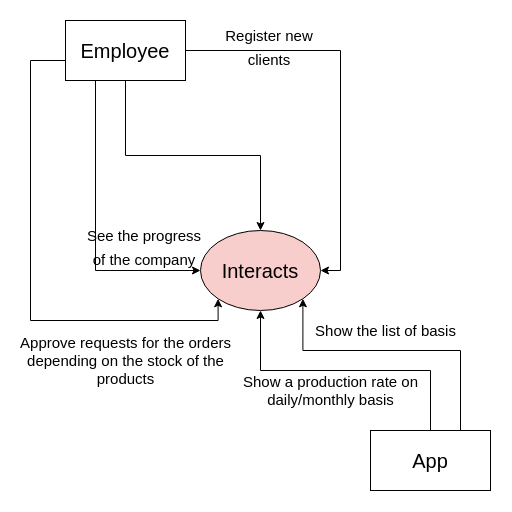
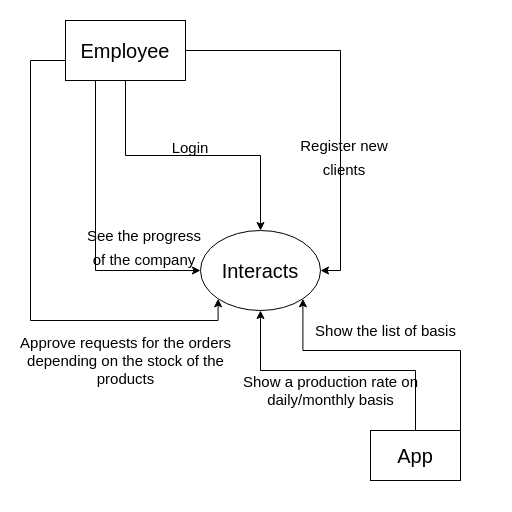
  <mxCell id="0" />
  <mxCell id="1" parent="0" />
  <mxCell id="2" style="edgeStyle=orthogonalEdgeStyle;rounded=0;orthogonalLoop=1;jettySize=auto;html=1;exitX=0.5;exitY=1;exitDx=0;exitDy=0;entryX=0.5;entryY=0;entryDx=0;entryDy=0;fontSize=20;" edge="1" parent="1" source="6" target="7"><mxGeometry relative="1" as="geometry" /></mxCell>
  <mxCell id="3" style="edgeStyle=orthogonalEdgeStyle;rounded=0;orthogonalLoop=1;jettySize=auto;html=1;exitX=0.25;exitY=1;exitDx=0;exitDy=0;entryX=0;entryY=0.5;entryDx=0;entryDy=0;fontSize=15;" edge="1" parent="1" source="6" target="7"><mxGeometry relative="1" as="geometry" /></mxCell>
  <mxCell id="4" style="edgeStyle=orthogonalEdgeStyle;rounded=0;orthogonalLoop=1;jettySize=auto;html=1;exitX=1;exitY=0.5;exitDx=0;exitDy=0;entryX=1;entryY=0.5;entryDx=0;entryDy=0;fontSize=15;" edge="1" parent="1" source="6" target="7"><mxGeometry relative="1" as="geometry" /></mxCell>
  <mxCell id="5" style="edgeStyle=orthogonalEdgeStyle;rounded=0;orthogonalLoop=1;jettySize=auto;html=1;exitX=0;exitY=0.5;exitDx=0;exitDy=0;entryX=0;entryY=1;entryDx=0;entryDy=0;fontSize=15;" edge="1" parent="1" source="6" target="7"><mxGeometry relative="1" as="geometry"><Array as="points"><mxPoint x="30" y="60" /><mxPoint x="30" y="320" /><mxPoint x="218" y="320" /></Array></mxGeometry></mxCell>
  <mxCell id="6" value="Employee" style="rounded=0;whiteSpace=wrap;html=1;fontSize=20;" vertex="1" parent="1"><mxGeometry x="65" y="20" width="120" height="60" as="geometry" /></mxCell>
- <mxCell id="7" value="Interacts" style="ellipse;whiteSpace=wrap;html=1;fontSize=20;fillColor=#f8cecc;" vertex="1" parent="1"><mxGeometry x="200" y="230" width="120" height="80" as="geometry" /></mxCell>
+ <mxCell id="7" value="Interacts" style="ellipse;whiteSpace=wrap;html=1;fontSize=20;" vertex="1" parent="1"><mxGeometry x="200" y="230" width="120" height="80" as="geometry" /></mxCell>
  <mxCell id="8" style="edgeStyle=orthogonalEdgeStyle;rounded=0;orthogonalLoop=1;jettySize=auto;html=1;exitX=0.5;exitY=0;exitDx=0;exitDy=0;entryX=0.5;entryY=1;entryDx=0;entryDy=0;fontSize=15;" edge="1" parent="1" source="10" target="7"><mxGeometry relative="1" as="geometry" /></mxCell>
  <mxCell id="9" style="edgeStyle=orthogonalEdgeStyle;rounded=0;orthogonalLoop=1;jettySize=auto;html=1;exitX=0.75;exitY=0;exitDx=0;exitDy=0;entryX=1;entryY=1;entryDx=0;entryDy=0;fontSize=15;" edge="1" parent="1" source="10" target="7"><mxGeometry relative="1" as="geometry"><Array as="points"><mxPoint x="460" y="350" /><mxPoint x="302" y="350" /></Array></mxGeometry></mxCell>
- <mxCell id="10" value="App" style="rounded=0;whiteSpace=wrap;html=1;fontSize=20;" vertex="1" parent="1"><mxGeometry x="370" y="430" width="120" height="60" as="geometry" /></mxCell>
+ <mxCell id="10" value="App" style="rounded=0;whiteSpace=wrap;html=1;fontSize=20;" vertex="1" parent="1"><mxGeometry x="370" y="430" width="90" height="50" as="geometry" /></mxCell>
+ <mxCell id="11" value="&lt;font style=&quot;font-size: 15px;&quot;&gt;Login&lt;/font&gt;" style="text;html=1;strokeColor=none;fillColor=none;align=center;verticalAlign=middle;whiteSpace=wrap;rounded=0;fontSize=20;" vertex="1" parent="1"><mxGeometry x="160" y="130" width="60" height="30" as="geometry" /></mxCell>
  <mxCell id="12" value="&lt;font style=&quot;font-size: 15px;&quot;&gt;See the progress of the company&lt;/font&gt;" style="text;html=1;strokeColor=none;fillColor=none;align=center;verticalAlign=middle;whiteSpace=wrap;rounded=0;fontSize=20;" vertex="1" parent="1"><mxGeometry x="84" y="230" width="120" height="30" as="geometry" /></mxCell>
- <mxCell id="13" value="&lt;font style=&quot;font-size: 15px;&quot;&gt;Register new clients&lt;/font&gt;" style="text;html=1;strokeColor=none;fillColor=none;align=center;verticalAlign=middle;whiteSpace=wrap;rounded=0;fontSize=20;" vertex="1" parent="1"><mxGeometry x="204" y="30" width="130" height="30" as="geometry" /></mxCell>
+ <mxCell id="13" value="&lt;font style=&quot;font-size: 15px;&quot;&gt;Register new clients&lt;/font&gt;" style="text;html=1;strokeColor=none;fillColor=none;align=center;verticalAlign=middle;whiteSpace=wrap;rounded=0;fontSize=20;" vertex="1" parent="1"><mxGeometry x="279" y="140" width="130" height="30" as="geometry" /></mxCell>
  <mxCell id="14" value="Show a production rate on&lt;br&gt;daily/monthly basis" style="text;html=1;align=center;verticalAlign=middle;resizable=0;points=[];autosize=1;strokeColor=none;fillColor=none;fontSize=15;" vertex="1" parent="1"><mxGeometry x="245" y="370" width="170" height="40" as="geometry" /></mxCell>
  <mxCell id="15" value="Show the list of basis" style="text;html=1;align=center;verticalAlign=middle;resizable=0;points=[];autosize=1;strokeColor=none;fillColor=none;fontSize=15;" vertex="1" parent="1"><mxGeometry x="310" y="320" width="150" height="20" as="geometry" /></mxCell>
  <mxCell id="16" value="Approve requests for the orders&lt;br&gt;depending on the stock of the&lt;br&gt;products" style="text;html=1;align=center;verticalAlign=middle;resizable=0;points=[];autosize=1;strokeColor=none;fillColor=none;fontSize=15;" vertex="1" parent="1"><mxGeometry x="20" y="330" width="210" height="60" as="geometry" /></mxCell>
